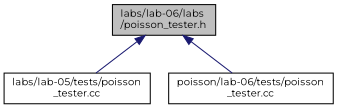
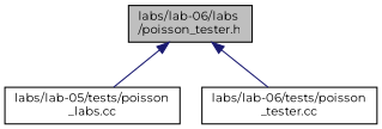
  digraph {
    fontname=Montserrat
    node [color=black fontname=Montserrat fontsize=10 shape=record]
    edge [color=midnightblue dir=back fontname=Montserrat fontsize=10 labelfontname=Helvetica labelfontsize=10 style=solid]
    n1 [fillcolor=grey75 fontcolor=black height=0.2 label="labs/lab-06/labs\l/poisson_tester.h" style=filled width=0.4]
-   n2 [height=0.2 label="labs/lab-05/tests/poisson\l_tester.cc" width=0.4]
-   n3 [height=0.2 label="poisson/lab-06/tests/poisson\l_tester.cc" width=0.4]
+   n2 [height=0.2 label="labs/lab-05/tests/poisson\l_labs.cc" width=0.4]
+   n3 [height=0.2 label="labs/lab-06/tests/poisson\l_tester.cc" width=0.4]
    n1 -> n2
    n1 -> n3
  }
